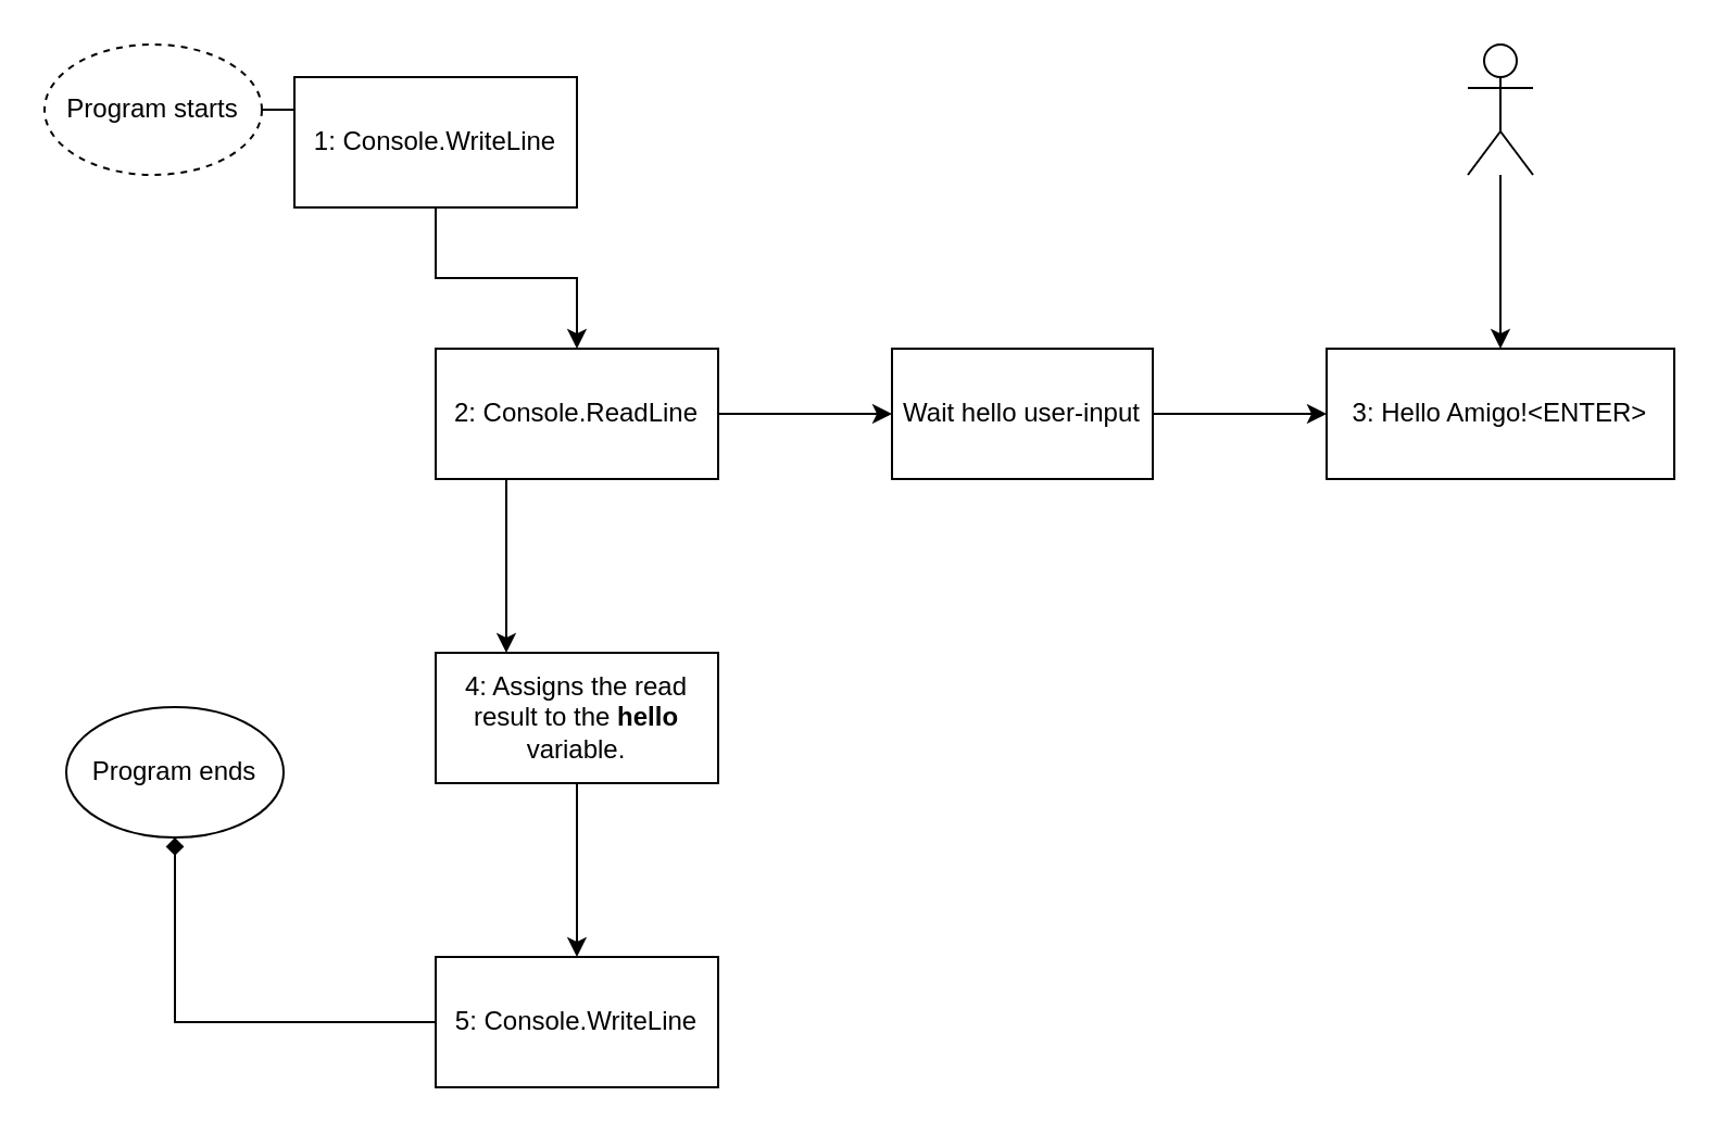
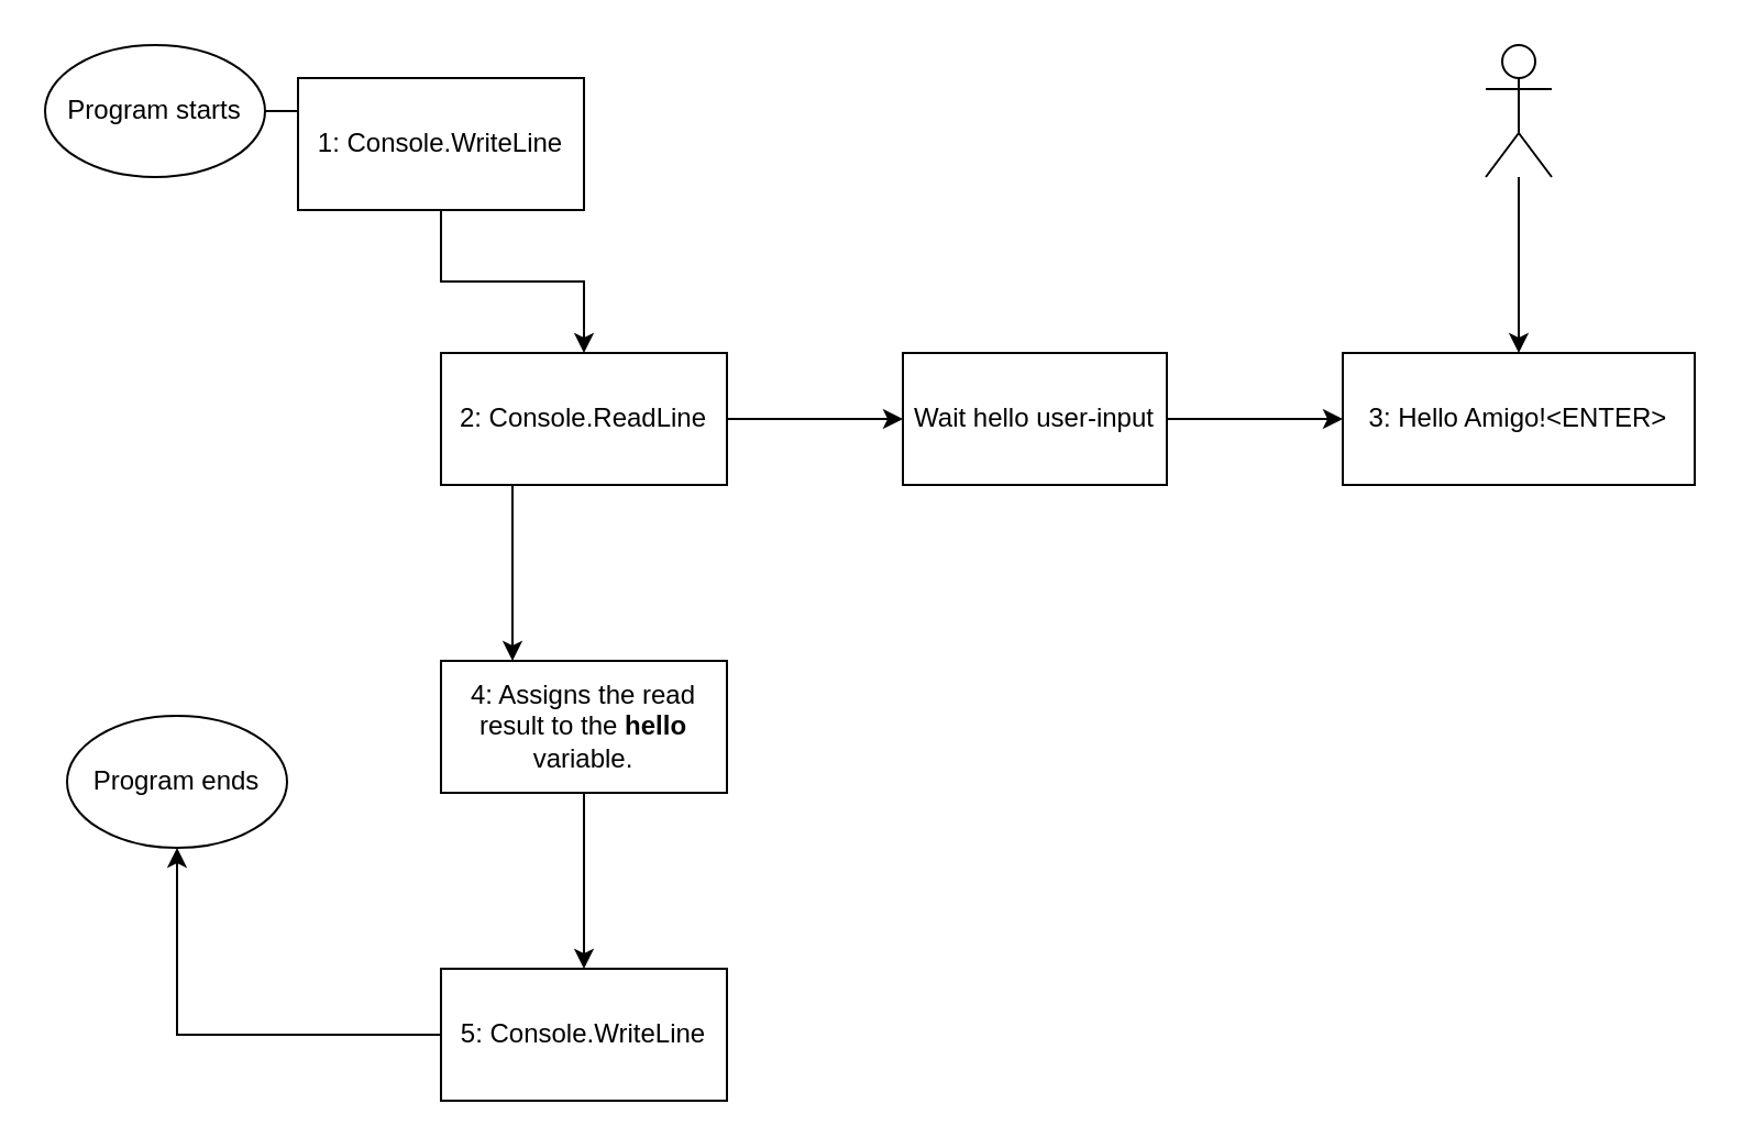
  <mxCell id="0" />
  <mxCell id="1" parent="0" />
  <mxCell id="2" style="edgeStyle=orthogonalEdgeStyle;rounded=0;orthogonalLoop=1;jettySize=auto;html=1;" edge="1" parent="1" source="15" target="14"><mxGeometry relative="1" as="geometry"><mxPoint x="265" y="-60" as="sourcePoint" /></mxGeometry></mxCell>
  <mxCell id="3" value="" style="edgeStyle=orthogonalEdgeStyle;rounded=0;orthogonalLoop=1;jettySize=auto;html=1;" edge="1" parent="1" source="5" target="7"><mxGeometry relative="1" as="geometry" /></mxCell>
  <mxCell id="4" style="edgeStyle=orthogonalEdgeStyle;rounded=0;orthogonalLoop=1;jettySize=auto;html=1;exitX=0.25;exitY=1;exitDx=0;exitDy=0;entryX=0.25;entryY=0;entryDx=0;entryDy=0;" edge="1" parent="1" source="5" target="9"><mxGeometry relative="1" as="geometry" /></mxCell>
  <mxCell id="5" value="2: Console.ReadLine" style="rounded=0;whiteSpace=wrap;html=1;" vertex="1" parent="1"><mxGeometry x="200" y="160" width="130" height="60" as="geometry" /></mxCell>
  <mxCell id="6" value="" style="edgeStyle=orthogonalEdgeStyle;rounded=0;orthogonalLoop=1;jettySize=auto;html=1;" edge="1" parent="1" source="7" target="10"><mxGeometry relative="1" as="geometry" /></mxCell>
  <mxCell id="7" value="Wait hello user-input" style="whiteSpace=wrap;html=1;rounded=0;" vertex="1" parent="1"><mxGeometry x="410" y="160" width="120" height="60" as="geometry" /></mxCell>
  <mxCell id="8" value="" style="edgeStyle=orthogonalEdgeStyle;rounded=0;orthogonalLoop=1;jettySize=auto;html=1;" edge="1" parent="1" source="9" target="12"><mxGeometry relative="1" as="geometry" /></mxCell>
  <mxCell id="9" value="4: Assigns the read result to the &lt;b&gt;hello&lt;/b&gt; variable." style="whiteSpace=wrap;html=1;rounded=0;" vertex="1" parent="1"><mxGeometry x="200" y="300" width="130" height="60" as="geometry" /></mxCell>
  <mxCell id="10" value="3: Hello Amigo!&amp;lt;ENTER&amp;gt;" style="whiteSpace=wrap;html=1;rounded=0;" vertex="1" parent="1"><mxGeometry x="610" y="160" width="160" height="60" as="geometry" /></mxCell>
- <mxCell id="11" style="edgeStyle=orthogonalEdgeStyle;rounded=0;orthogonalLoop=1;jettySize=auto;html=1;endArrow=diamond;" edge="1" parent="1" source="12" target="16"><mxGeometry relative="1" as="geometry" /></mxCell>
+ <mxCell id="11" style="edgeStyle=orthogonalEdgeStyle;rounded=0;orthogonalLoop=1;jettySize=auto;html=1;" edge="1" parent="1" source="12" target="16"><mxGeometry relative="1" as="geometry" /></mxCell>
  <mxCell id="12" value="5: Console.WriteLine" style="whiteSpace=wrap;html=1;rounded=0;" vertex="1" parent="1"><mxGeometry x="200" y="440" width="130" height="60" as="geometry" /></mxCell>
  <mxCell id="13" style="edgeStyle=orthogonalEdgeStyle;rounded=0;orthogonalLoop=1;jettySize=auto;html=1;" edge="1" parent="1" source="14" target="5"><mxGeometry relative="1" as="geometry" /></mxCell>
  <mxCell id="14" value="1: Console.WriteLine" style="rounded=0;whiteSpace=wrap;html=1;" vertex="1" parent="1"><mxGeometry x="135" y="35" width="130" height="60" as="geometry" /></mxCell>
- <mxCell id="15" value="&lt;span&gt;Program starts&lt;/span&gt;" style="ellipse;whiteSpace=wrap;html=1;dashed=1;" vertex="1" parent="1"><mxGeometry x="20" y="20" width="100" height="60" as="geometry" /></mxCell>
+ <mxCell id="15" value="&lt;span&gt;Program starts&lt;/span&gt;" style="ellipse;whiteSpace=wrap;html=1;" vertex="1" parent="1"><mxGeometry x="20" y="20" width="100" height="60" as="geometry" /></mxCell>
  <mxCell id="16" value="Program ends" style="ellipse;whiteSpace=wrap;html=1;" vertex="1" parent="1"><mxGeometry x="30" y="325" width="100" height="60" as="geometry" /></mxCell>
  <mxCell id="17" style="edgeStyle=orthogonalEdgeStyle;rounded=0;orthogonalLoop=1;jettySize=auto;html=1;entryX=0.5;entryY=0;entryDx=0;entryDy=0;" edge="1" parent="1" source="18" target="10"><mxGeometry relative="1" as="geometry" /></mxCell>
  <mxCell id="18" value="" style="shape=umlActor;verticalLabelPosition=bottom;verticalAlign=top;html=1;outlineConnect=0;" vertex="1" parent="1"><mxGeometry x="675" y="20" width="30" height="60" as="geometry" /></mxCell>
